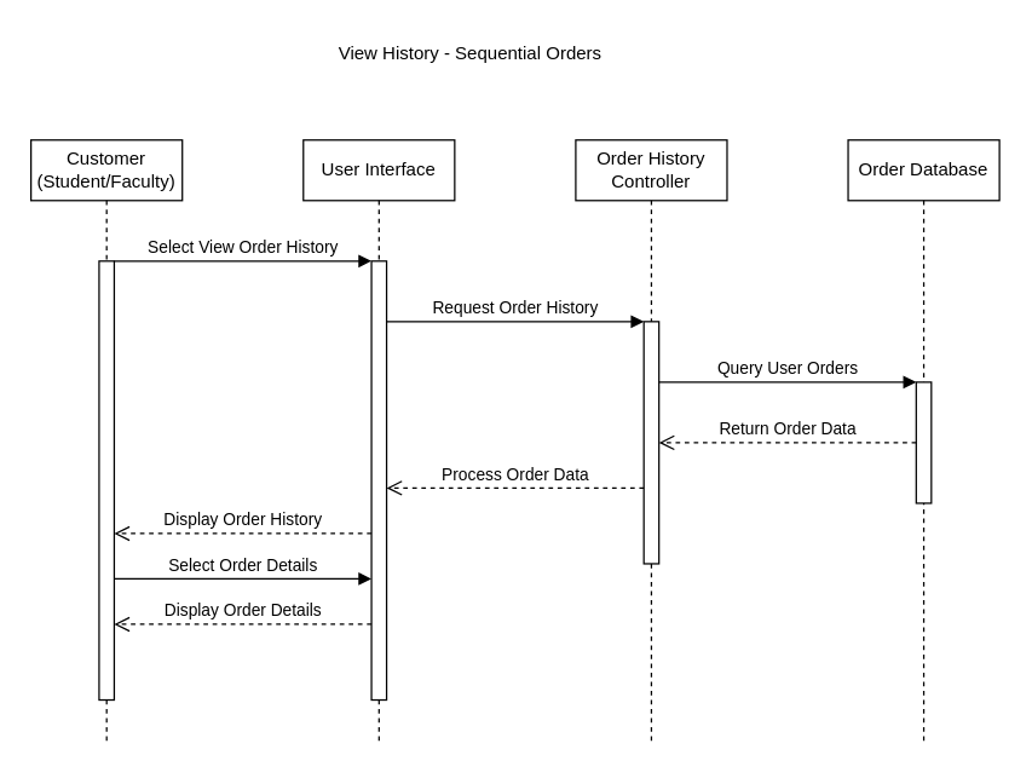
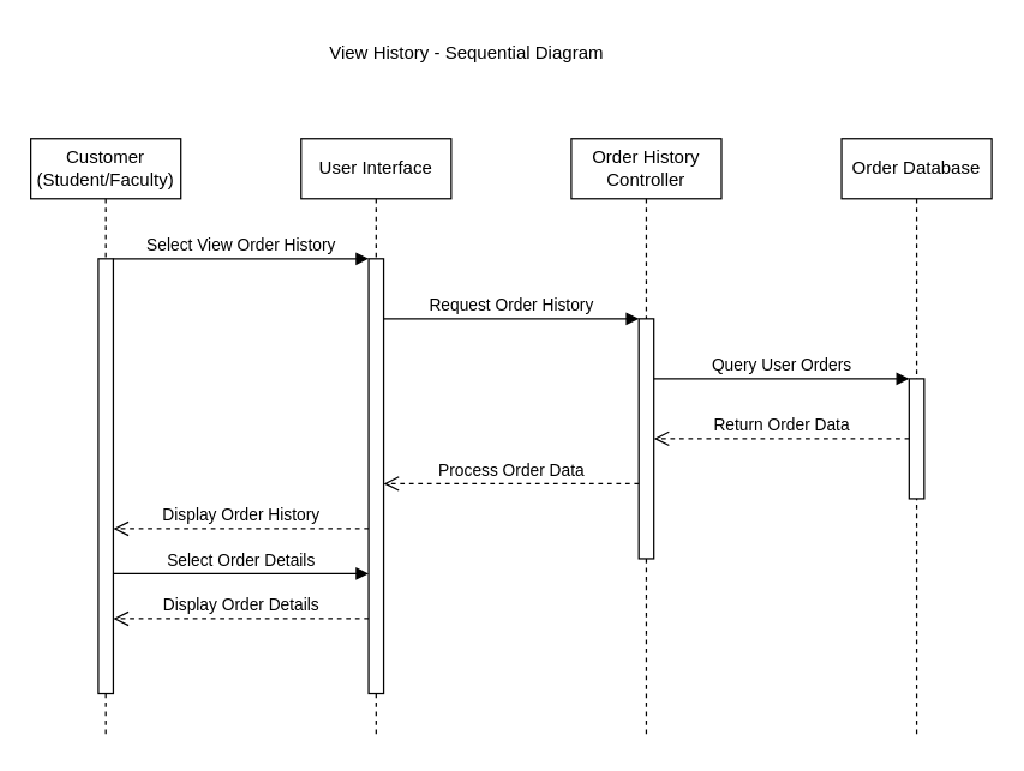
  <mxCell id="0" />
  <mxCell id="1" parent="0" />
  <mxCell id="2" value="Customer&#10;(Student/Faculty)" style="shape=umlLifeline;perimeter=lifelinePerimeter;whiteSpace=wrap;html=1;container=1;collapsible=0;recursiveResize=0;outlineConnect=0;" parent="1" vertex="1"><mxGeometry x="20" y="92" width="100" height="400" as="geometry" /></mxCell>
  <mxCell id="3" value="" style="html=1;points=[];perimeter=orthogonalPerimeter;" parent="2" vertex="1"><mxGeometry x="45" y="80" width="10" height="290" as="geometry" /></mxCell>
  <mxCell id="4" value="User Interface" style="shape=umlLifeline;perimeter=lifelinePerimeter;whiteSpace=wrap;html=1;container=1;collapsible=0;recursiveResize=0;outlineConnect=0;" parent="1" vertex="1"><mxGeometry x="200" y="92" width="100" height="400" as="geometry" /></mxCell>
  <mxCell id="5" value="" style="html=1;points=[];perimeter=orthogonalPerimeter;" parent="4" vertex="1"><mxGeometry x="45" y="80" width="10" height="290" as="geometry" /></mxCell>
  <mxCell id="6" value="Order History&#10;Controller" style="shape=umlLifeline;perimeter=lifelinePerimeter;whiteSpace=wrap;html=1;container=1;collapsible=0;recursiveResize=0;outlineConnect=0;" parent="1" vertex="1"><mxGeometry x="380" y="92" width="100" height="400" as="geometry" /></mxCell>
  <mxCell id="7" value="" style="html=1;points=[];perimeter=orthogonalPerimeter;" parent="6" vertex="1"><mxGeometry x="45" y="120" width="10" height="160" as="geometry" /></mxCell>
  <mxCell id="8" value="Order Database" style="shape=umlLifeline;perimeter=lifelinePerimeter;whiteSpace=wrap;html=1;container=1;collapsible=0;recursiveResize=0;outlineConnect=0;" parent="1" vertex="1"><mxGeometry x="560" y="92" width="100" height="400" as="geometry" /></mxCell>
  <mxCell id="9" value="" style="html=1;points=[];perimeter=orthogonalPerimeter;" parent="8" vertex="1"><mxGeometry x="45" y="160" width="10" height="80" as="geometry" /></mxCell>
  <mxCell id="10" value="Select View Order History" style="html=1;verticalAlign=bottom;endArrow=block;entryX=0;entryY=0;" parent="1" source="3" target="5" edge="1"><mxGeometry relative="1" as="geometry"><mxPoint x="130" y="172" as="sourcePoint" /></mxGeometry></mxCell>
  <mxCell id="11" value="Request Order History" style="html=1;verticalAlign=bottom;endArrow=block;" parent="1" edge="1"><mxGeometry relative="1" as="geometry"><mxPoint x="255" y="212" as="sourcePoint" /><mxPoint x="425" y="212" as="targetPoint" /></mxGeometry></mxCell>
  <mxCell id="12" value="Query User Orders" style="html=1;verticalAlign=bottom;endArrow=block;entryX=0;entryY=0;" parent="1" edge="1"><mxGeometry relative="1" as="geometry"><mxPoint x="435" y="252" as="sourcePoint" /><mxPoint x="605" y="252" as="targetPoint" /></mxGeometry></mxCell>
  <mxCell id="13" value="Return Order Data" style="html=1;verticalAlign=bottom;endArrow=open;dashed=1;endSize=8;" parent="1" edge="1"><mxGeometry relative="1" as="geometry"><mxPoint x="435" y="292" as="targetPoint" /><mxPoint x="605" y="292" as="sourcePoint" /></mxGeometry></mxCell>
  <mxCell id="14" value="Process Order Data" style="html=1;verticalAlign=bottom;endArrow=open;dashed=1;endSize=8;exitX=0;exitY=0.95;" parent="1" edge="1"><mxGeometry relative="1" as="geometry"><mxPoint x="255" y="322" as="targetPoint" /><mxPoint x="425" y="322" as="sourcePoint" /></mxGeometry></mxCell>
  <mxCell id="15" value="Display Order History" style="html=1;verticalAlign=bottom;endArrow=open;dashed=1;endSize=8;exitX=0;exitY=0.95;" parent="1" edge="1"><mxGeometry relative="1" as="geometry"><mxPoint x="75" y="352" as="targetPoint" /><mxPoint x="245" y="352" as="sourcePoint" /></mxGeometry></mxCell>
  <mxCell id="16" value="Select Order Details" style="html=1;verticalAlign=bottom;endArrow=block;" parent="1" edge="1"><mxGeometry relative="1" as="geometry"><mxPoint x="75" y="382" as="sourcePoint" /><mxPoint x="245" y="382" as="targetPoint" /></mxGeometry></mxCell>
  <mxCell id="17" value="Display Order Details" style="html=1;verticalAlign=bottom;endArrow=open;dashed=1;endSize=8;" parent="1" edge="1"><mxGeometry relative="1" as="geometry"><mxPoint x="75" y="412" as="targetPoint" /><mxPoint x="245" y="412" as="sourcePoint" /></mxGeometry></mxCell>
- <mxCell id="18" value="View History - Sequential Orders" style="text;html=1;align=center;verticalAlign=middle;resizable=0;points=[];autosize=1;strokeColor=none;fillColor=none;" vertex="1" parent="1"><mxGeometry x="205" y="20" width="210" height="30" as="geometry" /></mxCell>
+ <mxCell id="18" value="View History - Sequential Diagram" style="text;html=1;align=center;verticalAlign=middle;resizable=0;points=[];autosize=1;strokeColor=none;fillColor=none;" vertex="1" parent="1"><mxGeometry x="205" y="20" width="210" height="30" as="geometry" /></mxCell>
